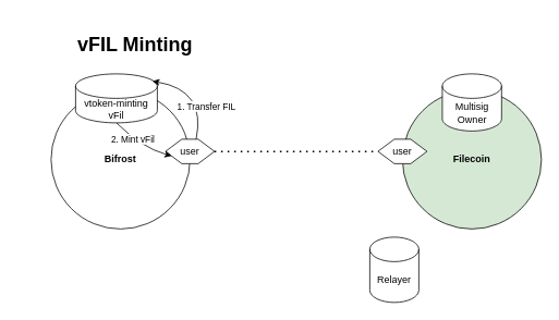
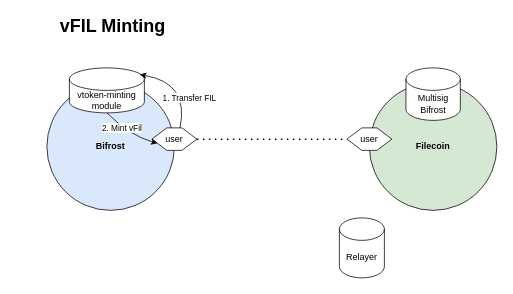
  <mxCell id="0" />
  <mxCell id="1" parent="0" />
- <mxCell id="2" value="vFIL Minting" style="text;html=1;strokeColor=none;fillColor=none;align=center;verticalAlign=middle;whiteSpace=wrap;rounded=0;fontStyle=1;fontSize=24;" parent="1" vertex="1"><mxGeometry x="35" y="40" width="260" height="30" as="geometry" /></mxCell>
- <mxCell id="3" value="&lt;b&gt;Bifrost&lt;/b&gt;" style="ellipse;whiteSpace=wrap;html=1;aspect=fixed;" parent="1" vertex="1"><mxGeometry x="62" y="110" width="170" height="170" as="geometry" /></mxCell>
+ <mxCell id="2" value="vFIL Minting" style="text;html=1;strokeColor=none;fillColor=none;align=center;verticalAlign=middle;whiteSpace=wrap;rounded=0;fontStyle=1;fontSize=24;" parent="1" vertex="1"><mxGeometry x="20" y="20" width="260" height="30" as="geometry" /></mxCell>
+ <mxCell id="3" value="&lt;b&gt;Bifrost&lt;/b&gt;" style="ellipse;whiteSpace=wrap;html=1;aspect=fixed;fillColor=#dae8fc;" parent="1" vertex="1"><mxGeometry x="62" y="110" width="170" height="170" as="geometry" /></mxCell>
  <mxCell id="4" value="&lt;b&gt;Filecoin&lt;/b&gt;" style="ellipse;whiteSpace=wrap;html=1;aspect=fixed;fillColor=#d5e8d4;" parent="1" vertex="1"><mxGeometry x="492" y="110" width="170" height="170" as="geometry" /></mxCell>
  <mxCell id="5" value="user" style="shape=hexagon;perimeter=hexagonPerimeter2;whiteSpace=wrap;html=1;fixedSize=1;" parent="1" vertex="1"><mxGeometry x="202" y="170" width="60" height="30" as="geometry" /></mxCell>
  <mxCell id="6" value="user" style="shape=hexagon;perimeter=hexagonPerimeter2;whiteSpace=wrap;html=1;fixedSize=1;" parent="1" vertex="1"><mxGeometry x="462" y="170" width="60" height="30" as="geometry" /></mxCell>
  <mxCell id="7" value="" style="endArrow=none;dashed=1;html=1;dashPattern=1 3;strokeWidth=2;rounded=0;exitX=1;exitY=0.5;exitDx=0;exitDy=0;entryX=0;entryY=0.5;entryDx=0;entryDy=0;" parent="1" source="5" target="6" edge="1"><mxGeometry width="50" height="50" relative="1" as="geometry"><mxPoint x="302" y="250" as="sourcePoint" /><mxPoint x="352" y="200" as="targetPoint" /></mxGeometry></mxCell>
- <mxCell id="8" value="Multisig&lt;br&gt;Owner" style="shape=cylinder3;whiteSpace=wrap;html=1;boundedLbl=1;backgroundOutline=1;size=15;" parent="1" vertex="1"><mxGeometry x="540.75" y="90" width="72.5" height="70" as="geometry" /></mxCell>
- <mxCell id="9" value="vtoken-minting vFil" style="shape=cylinder3;whiteSpace=wrap;html=1;boundedLbl=1;backgroundOutline=1;size=15;" parent="1" vertex="1"><mxGeometry x="92" y="90" width="100" height="60" as="geometry" /></mxCell>
+ <mxCell id="8" value="Multisig&lt;br&gt;Bifrost" style="shape=cylinder3;whiteSpace=wrap;html=1;boundedLbl=1;backgroundOutline=1;size=15;" parent="1" vertex="1"><mxGeometry x="540.75" y="90" width="72.5" height="70" as="geometry" /></mxCell>
+ <mxCell id="9" value="vtoken-minting module" style="shape=cylinder3;whiteSpace=wrap;html=1;boundedLbl=1;backgroundOutline=1;size=15;" parent="1" vertex="1"><mxGeometry x="92" y="90" width="100" height="60" as="geometry" /></mxCell>
  <mxCell id="10" value="1. Transfer FIL" style="curved=1;endArrow=classic;html=1;rounded=0;entryX=0.94;entryY=0.15;entryDx=0;entryDy=0;entryPerimeter=0;exitX=0.625;exitY=0;exitDx=0;exitDy=0;" parent="1" source="5" target="9" edge="1"><mxGeometry x="-0.345" y="-4" width="50" height="50" relative="1" as="geometry"><mxPoint x="342" y="110" as="sourcePoint" /><mxPoint x="282" y="70" as="targetPoint" /><Array as="points"><mxPoint x="252" y="110" /></Array><mxPoint as="offset" /></mxGeometry></mxCell>
  <mxCell id="11" value="Relayer" style="shape=cylinder3;whiteSpace=wrap;html=1;boundedLbl=1;backgroundOutline=1;size=15;" parent="1" vertex="1"><mxGeometry x="452" y="290" width="60" height="80" as="geometry" /></mxCell>
  <mxCell id="12" value="2. Mint vFil" style="curved=1;endArrow=classic;html=1;rounded=0;exitX=0.5;exitY=1;exitDx=0;exitDy=0;exitPerimeter=0;entryX=0;entryY=0.75;entryDx=0;entryDy=0;" parent="1" source="9" target="5" edge="1"><mxGeometry x="-0.305" width="50" height="50" relative="1" as="geometry"><mxPoint x="135" y="240" as="sourcePoint" /><mxPoint x="185" y="190" as="targetPoint" /><Array as="points"><mxPoint x="172" y="180" /></Array><mxPoint as="offset" /></mxGeometry></mxCell>
